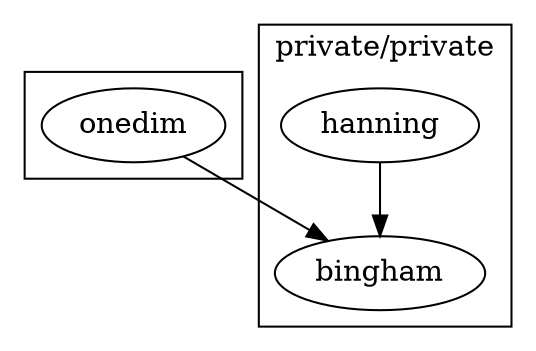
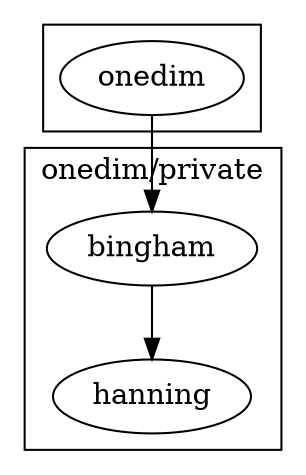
  digraph {
    concentrate=true
    edge [constraint=true]
    n1 [label=onedim]
    n2 [label=bingham]
    n3 [label=hanning]
    subgraph cluster_1 {
      n1
    }
    subgraph cluster_2 {
-     label="private/private"
+     label="onedim/private"
      n2
      n3
    }
    n1 -> n2
-   n3 -> n2
+   n2 -> n3
  }
